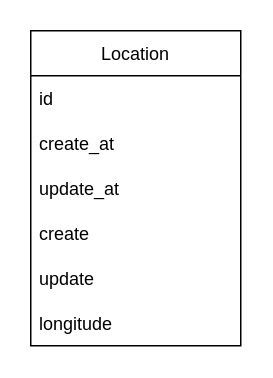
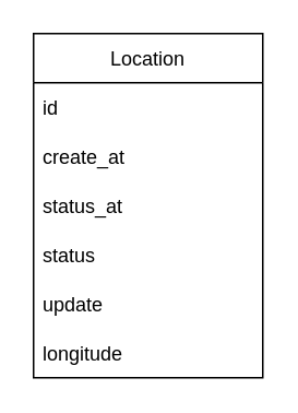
  <mxCell id="0" />
  <mxCell id="1" parent="0" />
  <mxCell id="2" value="Location" style="swimlane;fontStyle=0;childLayout=stackLayout;horizontal=1;startSize=30;horizontalStack=0;resizeParent=1;resizeParentMax=0;resizeLast=0;collapsible=1;marginBottom=0;" vertex="1" parent="1"><mxGeometry x="20" y="20" width="140" height="210" as="geometry" /></mxCell>
  <mxCell id="3" value="id" style="text;strokeColor=none;fillColor=none;align=left;verticalAlign=middle;spacingLeft=4;spacingRight=4;overflow=hidden;points=[[0,0.5],[1,0.5]];portConstraint=eastwest;rotatable=0;" vertex="1" parent="2"><mxGeometry y="30" width="140" height="30" as="geometry" /></mxCell>
  <mxCell id="4" value="create_at" style="text;strokeColor=none;fillColor=none;align=left;verticalAlign=middle;spacingLeft=4;spacingRight=4;overflow=hidden;points=[[0,0.5],[1,0.5]];portConstraint=eastwest;rotatable=0;" vertex="1" parent="2"><mxGeometry y="60" width="140" height="30" as="geometry" /></mxCell>
- <mxCell id="5" value="update_at" style="text;strokeColor=none;fillColor=none;align=left;verticalAlign=middle;spacingLeft=4;spacingRight=4;overflow=hidden;points=[[0,0.5],[1,0.5]];portConstraint=eastwest;rotatable=0;" vertex="1" parent="2"><mxGeometry y="90" width="140" height="30" as="geometry" /></mxCell>
- <mxCell id="6" value="create" style="text;strokeColor=none;fillColor=none;align=left;verticalAlign=middle;spacingLeft=4;spacingRight=4;overflow=hidden;points=[[0,0.5],[1,0.5]];portConstraint=eastwest;rotatable=0;" vertex="1" parent="2"><mxGeometry y="120" width="140" height="30" as="geometry" /></mxCell>
+ <mxCell id="5" value="status_at" style="text;strokeColor=none;fillColor=none;align=left;verticalAlign=middle;spacingLeft=4;spacingRight=4;overflow=hidden;points=[[0,0.5],[1,0.5]];portConstraint=eastwest;rotatable=0;" vertex="1" parent="2"><mxGeometry y="90" width="140" height="30" as="geometry" /></mxCell>
+ <mxCell id="6" value="status" style="text;strokeColor=none;fillColor=none;align=left;verticalAlign=middle;spacingLeft=4;spacingRight=4;overflow=hidden;points=[[0,0.5],[1,0.5]];portConstraint=eastwest;rotatable=0;" vertex="1" parent="2"><mxGeometry y="120" width="140" height="30" as="geometry" /></mxCell>
  <mxCell id="7" value="update" style="text;strokeColor=none;fillColor=none;align=left;verticalAlign=middle;spacingLeft=4;spacingRight=4;overflow=hidden;points=[[0,0.5],[1,0.5]];portConstraint=eastwest;rotatable=0;" vertex="1" parent="2"><mxGeometry y="150" width="140" height="30" as="geometry" /></mxCell>
  <mxCell id="8" value="longitude" style="text;strokeColor=none;fillColor=none;align=left;verticalAlign=middle;spacingLeft=4;spacingRight=4;overflow=hidden;points=[[0,0.5],[1,0.5]];portConstraint=eastwest;rotatable=0;" vertex="1" parent="2"><mxGeometry y="180" width="140" height="30" as="geometry" /></mxCell>
